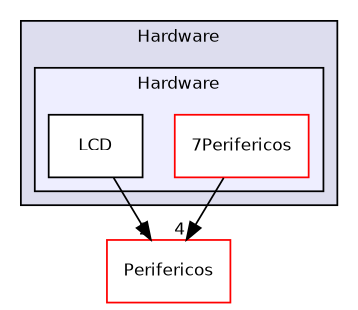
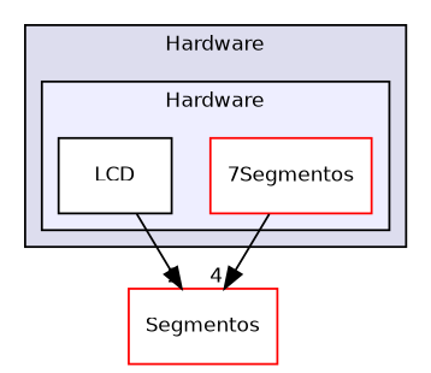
  digraph {
    compound=true
    node [color=red fillcolor=white fontname=Helvetica fontsize=10 shape=box style=filled]
    edge [labeldistance=1.5 labelfontname=Helvetica labelfontsize=10]
-   n1 [label="7Perifericos"]
+   n1 [label="7Segmentos"]
    n2 [color=black label=LCD]
-   n3 [label=Perifericos]
+   n3 [label=Segmentos]
    subgraph cluster_1 {
      bgcolor="#ddddee"
      fontname=Helvetica
      fontsize=10
      label=Hardware
      pencolor=black
      subgraph cluster_2 {
        bgcolor="#eeeeff"
        fontname=Helvetica
        fontsize=10
        label=Hardware
        pencolor=black
        n1
        n2
      }
    }
    n1 -> n3 [headlabel=4]
    n2 -> n3 [headlabel=2]
  }
